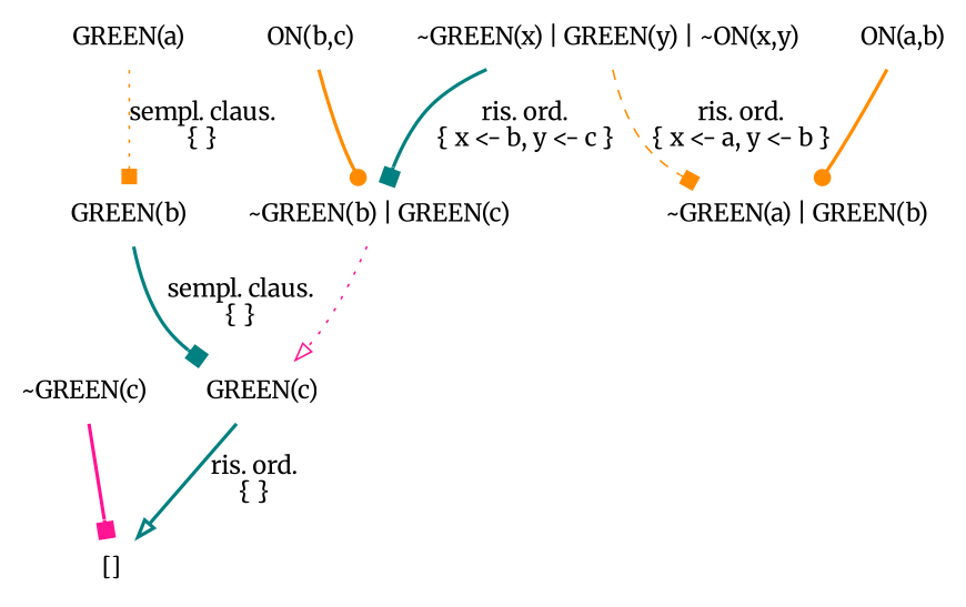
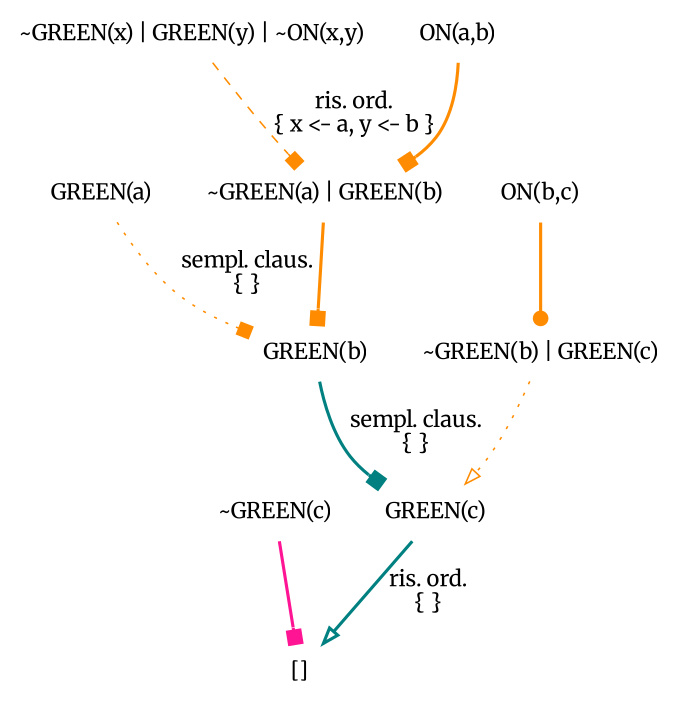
  digraph {
    fontname=Merriweather
    node [fontname=Merriweather shape=plaintext]
    edge [arrowhead=box color=darkorange fontname=Merriweather style=bold]
    "GREEN(c)"
    "[]"
    "GREEN(b)"
    "GREEN(a)"
    "~GREEN(a) | GREEN(b)"
    "~GREEN(x) | GREEN(y) | ~ON(x,y)"
    "~GREEN(b) | GREEN(c)"
    "ON(a,b)"
    "ON(b,c)"
    "~GREEN(c)"
    "GREEN(c)" -> "[]" [arrowhead=onormal color=teal label="ris. ord.\n{ }"]
    "GREEN(b)" -> "GREEN(c)" [color=teal label="sempl. claus.\n{ }"]
    "GREEN(a)" -> "GREEN(b)" [label="sempl. claus.\n{ }" style=dotted]
+   "~GREEN(a) | GREEN(b)" -> "GREEN(b)"
    "~GREEN(x) | GREEN(y) | ~ON(x,y)" -> "~GREEN(a) | GREEN(b)" [label="ris. ord.\n{ x <- a, y <- b }" style=dashed]
-   "~GREEN(x) | GREEN(y) | ~ON(x,y)" -> "~GREEN(b) | GREEN(c)" [color=teal label="ris. ord.\n{ x <- b, y <- c }"]
-   "~GREEN(b) | GREEN(c)" -> "GREEN(c)" [arrowhead=onormal color=deeppink style=dotted]
-   "ON(a,b)" -> "~GREEN(a) | GREEN(b)" [arrowhead=dot]
+   "~GREEN(b) | GREEN(c)" -> "GREEN(c)" [arrowhead=onormal style=dotted]
+   "ON(a,b)" -> "~GREEN(a) | GREEN(b)"
    "ON(b,c)" -> "~GREEN(b) | GREEN(c)" [arrowhead=dot]
    "~GREEN(c)" -> "[]" [color=deeppink]
  }
